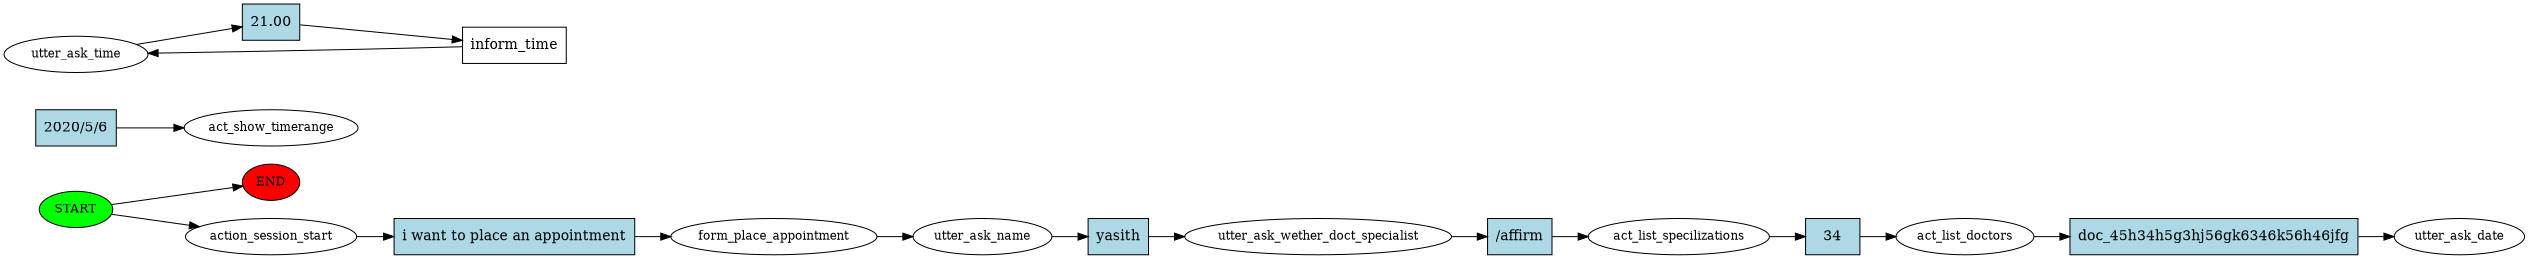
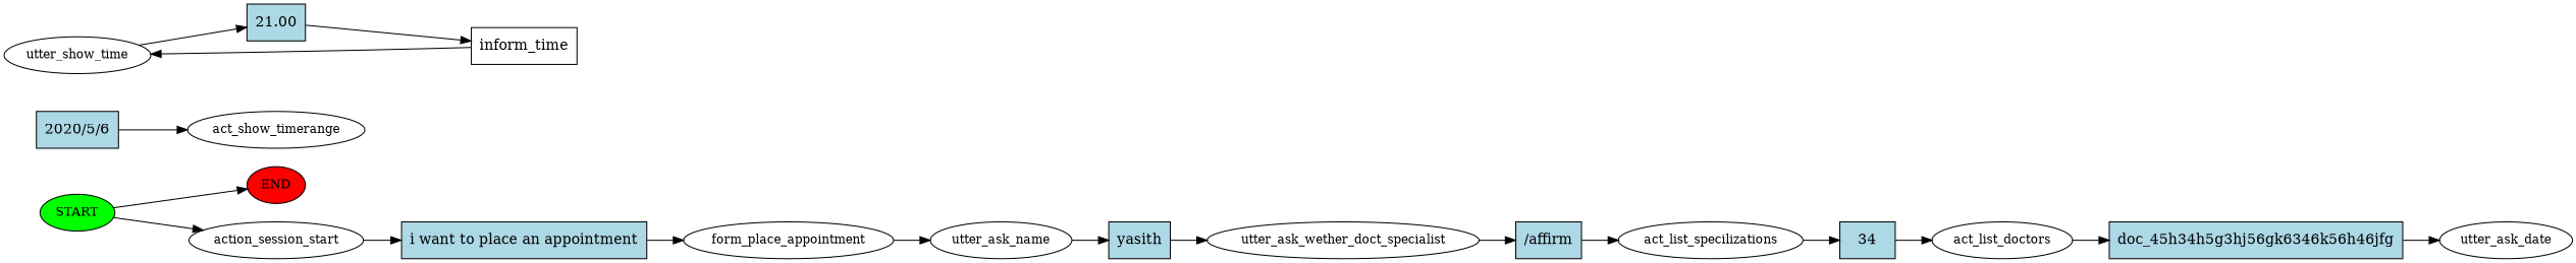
  digraph {
    rankdir=LR
    node [fontsize=12]
    n1 [fillcolor=green label=START style=filled]
    n2 [fillcolor=red label=END style=filled]
    n3 [label=action_session_start]
    n4 [fillcolor=lightblue label="i want to place an appointment" shape=rect style=filled fontsize=""]
    n5 [label=form_place_appointment]
    n6 [label=utter_ask_name]
    n7 [fillcolor=lightblue label=yasith shape=rect style=filled fontsize=""]
    n8 [label=utter_ask_wether_doct_specialist]
    n9 [fillcolor=lightblue label="/affirm" shape=rect style=filled fontsize=""]
    n10 [label=act_list_specilizations]
    n11 [fillcolor=lightblue label=34 shape=rect style=filled fontsize=""]
    n12 [label=act_list_doctors]
    n13 [fillcolor=lightblue label=doc_45h34h5g3hj56gk6346k56h46jfg shape=rect style=filled fontsize=""]
    n14 [label=utter_ask_date]
    n15 [fillcolor=lightblue label="2020/5/6" shape=rect style=filled fontsize=""]
    n16 [label=act_show_timerange]
-   n17 [label=utter_ask_time]
+   n17 [label=utter_show_time]
    n18 [fillcolor=lightblue label=21.00 shape=rect style=filled fontsize=""]
    n19 [label=inform_time shape=rect fontsize=""]
    n1 -> n2
    n1 -> n3
    n3 -> n4
    n4 -> n5
    n5 -> n6
    n6 -> n7
    n7 -> n8
    n8 -> n9
    n9 -> n10
    n10 -> n11
    n11 -> n12
    n12 -> n13
    n13 -> n14
    n15 -> n16
    n17 -> n18
    n18 -> n19
    n19 -> n17
  }
